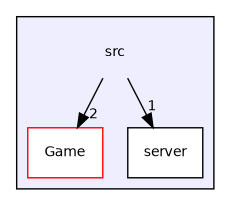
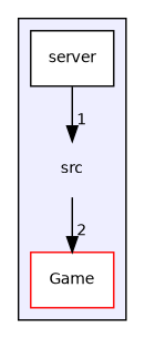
  digraph {
    compound=true
    node [fontname=Helvetica fontsize=10 shape=box fillcolor=white style=filled]
    edge [labeldistance=1.5 labelfontname=Helvetica labelfontsize=10]
    n1 [label=src shape=plaintext fillcolor="" style=""]
    n2 [color=red label=Game]
    n3 [label=server]
    subgraph cluster_1 {
      bgcolor="#eeeeff"
      pencolor=black
      n1
      n2
      n3
    }
    n1 -> n2 [headlabel=2]
-   n1 -> n3 [headlabel=1]
+   n3 -> n1 [headlabel=1]
  }
